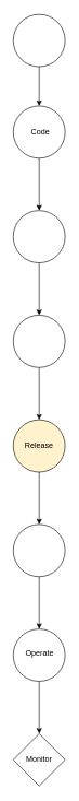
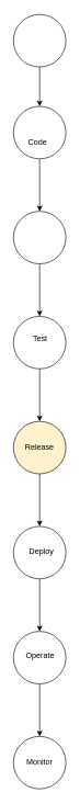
  <mxCell id="0" />
  <mxCell id="1" parent="0" />
  <mxCell id="2" value="" style="edgeStyle=orthogonalEdgeStyle;rounded=0;orthogonalLoop=1;jettySize=auto;html=1;" edge="1" parent="1" source="3" target="7"><mxGeometry relative="1" as="geometry" /></mxCell>
  <mxCell id="3" value="" style="ellipse;whiteSpace=wrap;html=1;aspect=fixed;rotation=0;" vertex="1" parent="1"><mxGeometry x="20" y="160" width="80" height="80" as="geometry" /></mxCell>
  <mxCell id="4" value="" style="edgeStyle=orthogonalEdgeStyle;rounded=0;orthogonalLoop=1;jettySize=auto;html=1;" edge="1" parent="1" source="5" target="3"><mxGeometry relative="1" as="geometry" /></mxCell>
  <mxCell id="5" value="" style="ellipse;whiteSpace=wrap;html=1;aspect=fixed;" vertex="1" parent="1"><mxGeometry x="20" y="20" width="80" height="80" as="geometry" /></mxCell>
  <mxCell id="6" style="edgeStyle=orthogonalEdgeStyle;rounded=0;orthogonalLoop=1;jettySize=auto;html=1;entryX=0.5;entryY=0;entryDx=0;entryDy=0;" edge="1" parent="1" source="7" target="9"><mxGeometry relative="1" as="geometry" /></mxCell>
  <mxCell id="7" value="" style="ellipse;whiteSpace=wrap;html=1;" vertex="1" parent="1"><mxGeometry x="20" y="320" width="80" height="80" as="geometry" /></mxCell>
  <mxCell id="8" value="" style="edgeStyle=orthogonalEdgeStyle;rounded=0;orthogonalLoop=1;jettySize=auto;html=1;" edge="1" parent="1" source="9" target="11"><mxGeometry relative="1" as="geometry" /></mxCell>
  <mxCell id="9" value="" style="ellipse;whiteSpace=wrap;html=1;" vertex="1" parent="1"><mxGeometry x="20" y="480" width="80" height="80" as="geometry" /></mxCell>
  <mxCell id="10" value="" style="edgeStyle=orthogonalEdgeStyle;rounded=0;orthogonalLoop=1;jettySize=auto;html=1;" edge="1" parent="1" source="11" target="13"><mxGeometry relative="1" as="geometry" /></mxCell>
  <mxCell id="11" value="Release" style="ellipse;whiteSpace=wrap;html=1;fillColor=#fff2cc;" vertex="1" parent="1"><mxGeometry x="20" y="640" width="80" height="80" as="geometry" /></mxCell>
  <mxCell id="12" value="" style="edgeStyle=orthogonalEdgeStyle;rounded=0;orthogonalLoop=1;jettySize=auto;html=1;" edge="1" parent="1" source="13" target="15"><mxGeometry relative="1" as="geometry" /></mxCell>
  <mxCell id="13" value="" style="ellipse;whiteSpace=wrap;html=1;" vertex="1" parent="1"><mxGeometry x="20" y="800" width="80" height="80" as="geometry" /></mxCell>
  <mxCell id="14" value="" style="edgeStyle=orthogonalEdgeStyle;rounded=0;orthogonalLoop=1;jettySize=auto;html=1;" edge="1" parent="1" source="15" target="16"><mxGeometry relative="1" as="geometry" /></mxCell>
  <mxCell id="15" value="" style="ellipse;whiteSpace=wrap;html=1;" vertex="1" parent="1"><mxGeometry x="20" y="960" width="80" height="80" as="geometry" /></mxCell>
- <mxCell id="16" value="Monitor" style="rhombus;whiteSpace=wrap;html=1;" vertex="1" parent="1"><mxGeometry x="20" y="1120" width="80" height="80" as="geometry" /></mxCell>
- <mxCell id="17" value="Code" style="text;html=1;align=center;verticalAlign=middle;whiteSpace=wrap;rounded=0;" vertex="1" parent="1"><mxGeometry x="32" y="185" width="60" height="30" as="geometry" /></mxCell>
+ <mxCell id="16" value="Monitor" style="ellipse;whiteSpace=wrap;html=1;" vertex="1" parent="1"><mxGeometry x="20" y="1120" width="80" height="80" as="geometry" /></mxCell>
+ <mxCell id="17" value="Code" style="text;html=1;align=center;verticalAlign=middle;whiteSpace=wrap;rounded=0;" vertex="1" parent="1"><mxGeometry x="27" y="200" width="60" height="30" as="geometry" /></mxCell>
+ <mxCell id="18" value="Test" style="text;html=1;align=center;verticalAlign=middle;whiteSpace=wrap;rounded=0;" vertex="1" parent="1"><mxGeometry x="31" y="494" width="60" height="41" as="geometry" /></mxCell>
+ <mxCell id="19" value="Deploy" style="text;html=1;align=center;verticalAlign=middle;whiteSpace=wrap;rounded=0;" vertex="1" parent="1"><mxGeometry x="33" y="823" width="60" height="30" as="geometry" /></mxCell>
  <mxCell id="20" value="Operate" style="text;html=1;align=center;verticalAlign=middle;whiteSpace=wrap;rounded=0;rotation=0;" vertex="1" parent="1"><mxGeometry x="31" y="983" width="60" height="30" as="geometry" /></mxCell>
